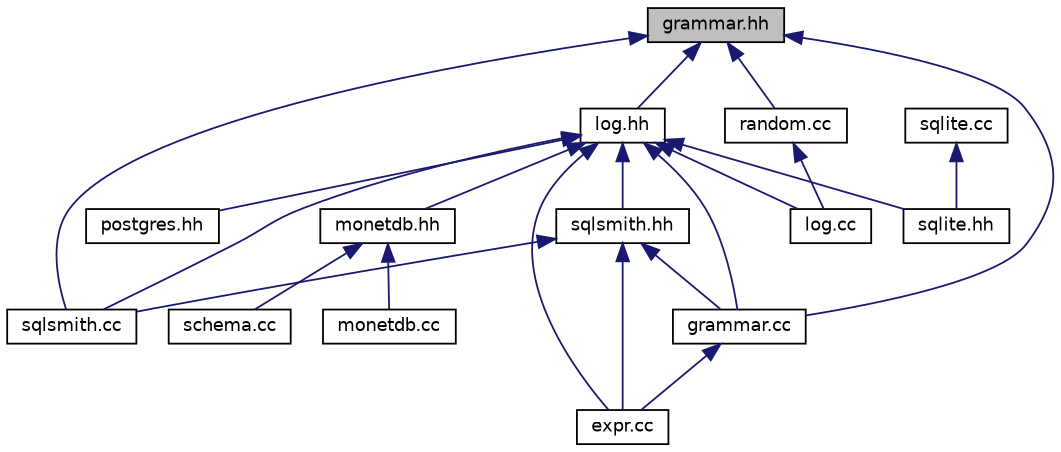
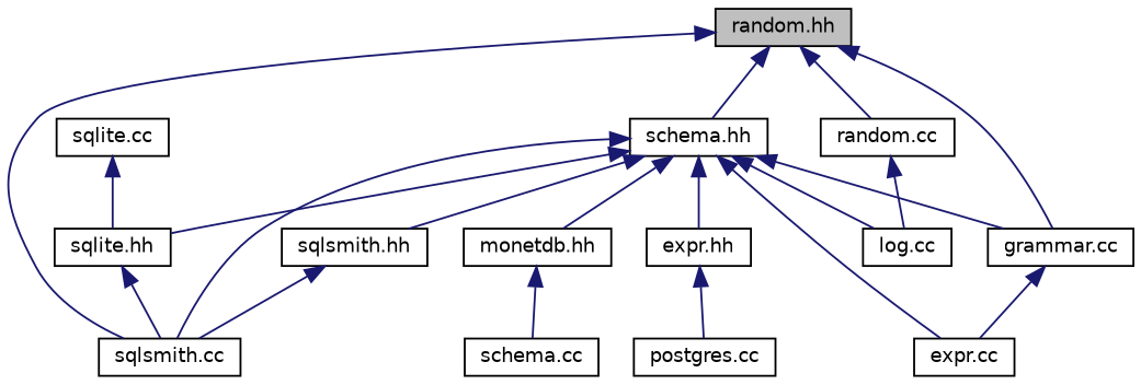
  digraph {
    node [color=black fillcolor=white fontname=Helvetica fontsize=10 shape=record style=filled]
    edge [color=midnightblue dir=back fontname=Helvetica fontsize=10 labelfontname=Helvetica labelfontsize=10 style=solid]
-   n1 [fillcolor=grey75 fontcolor=black height=0.2 label="grammar.hh" width=0.4]
+   n1 [fillcolor=grey75 fontcolor=black height=0.2 label="random.hh" width=0.4]
    n2 [height=0.2 label="grammar.cc" width=0.4]
    n3 [height=0.2 label="random.cc" width=0.4]
-   n4 [height=0.2 label="log.hh" width=0.4]
+   n4 [height=0.2 label="schema.hh" width=0.4]
    n5 [height=0.2 label="sqlsmith.cc" width=0.4]
    n6 [height=0.2 label="expr.cc" width=0.4]
    n7 [height=0.2 label="log.cc" width=0.4]
    n8 [height=0.2 label="sqlsmith.hh" width=0.4]
    n9 [height=0.2 label="monetdb.hh" width=0.4]
-   n10 [height=0.2 label="postgres.hh" width=0.4]
+   n10 [height=0.2 label="expr.hh" width=0.4]
    n11 [height=0.2 label="sqlite.hh" width=0.4]
    n12 [height=0.2 label="schema.cc" width=0.4]
-   n13 [height=0.2 label="monetdb.cc" width=0.4]
+   n14 [height=0.2 label="postgres.cc" width=0.4]
    n15 [height=0.2 label="sqlite.cc" width=0.4]
    n1 -> n2
    n1 -> n3
    n1 -> n4
    n1 -> n5
    n2 -> n6
    n3 -> n7
    n4 -> n2
    n4 -> n5
    n4 -> n6
    n4 -> n7
    n4 -> n8
    n4 -> n9
    n4 -> n10
    n4 -> n11
-   n8 -> n2
    n8 -> n5
-   n8 -> n6
    n9 -> n12
-   n9 -> n13
+   n10 -> n14
+   n11 -> n5
    n15 -> n11
  }
